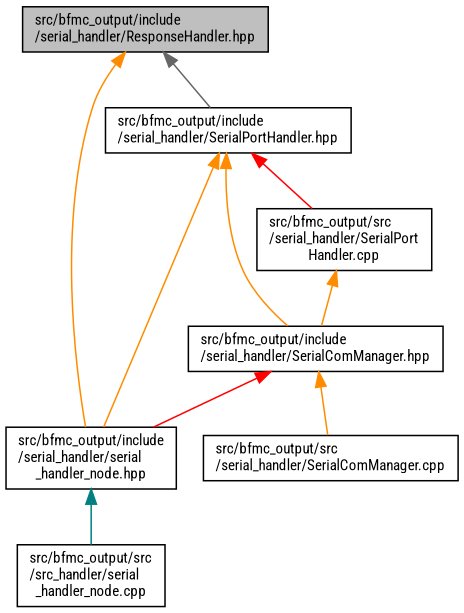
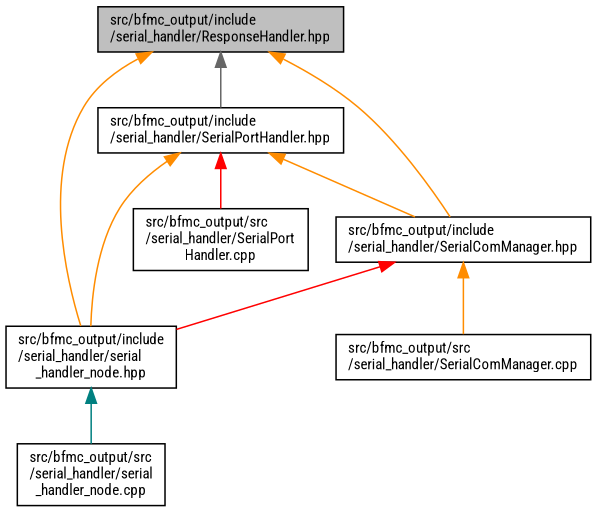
  digraph {
    fontname="Roboto Condensed"
    node [color=black fillcolor=white fontname="Roboto Condensed" fontsize=10 shape=record style=filled]
    edge [color=darkorange dir=back fontname="Roboto Condensed" fontsize=10 labelfontname=Helvetica labelfontsize=10 style=solid]
    n1 [fillcolor=grey75 fontcolor=black height=0.2 label="src/bfmc_output/include\l/serial_handler/ResponseHandler.hpp" width=0.4]
    n2 [height=0.2 label="src/bfmc_output/include\l/serial_handler/serial\l_handler_node.hpp" width=0.4]
    n3 [height=0.2 label="src/bfmc_output/include\l/serial_handler/SerialComManager.hpp" width=0.4]
    n4 [height=0.2 label="src/bfmc_output/include\l/serial_handler/SerialPortHandler.hpp" width=0.4]
-   n5 [height=0.2 label="src/bfmc_output/src\l/src_handler/serial\l_handler_node.cpp" width=0.4]
+   n5 [height=0.2 label="src/bfmc_output/src\l/serial_handler/serial\l_handler_node.cpp" width=0.4]
    n6 [height=0.2 label="src/bfmc_output/src\l/serial_handler/SerialComManager.cpp" width=0.4]
    n7 [height=0.2 label="src/bfmc_output/src\l/serial_handler/SerialPort\lHandler.cpp" width=0.4]
    n1 -> n2
-   n7 -> n3
+   n1 -> n3
    n1 -> n4 [color=gray40]
    n2 -> n5 [color=teal]
    n3 -> n2 [color=red]
    n3 -> n6
    n4 -> n2
    n4 -> n3
    n4 -> n7 [color=red]
  }
